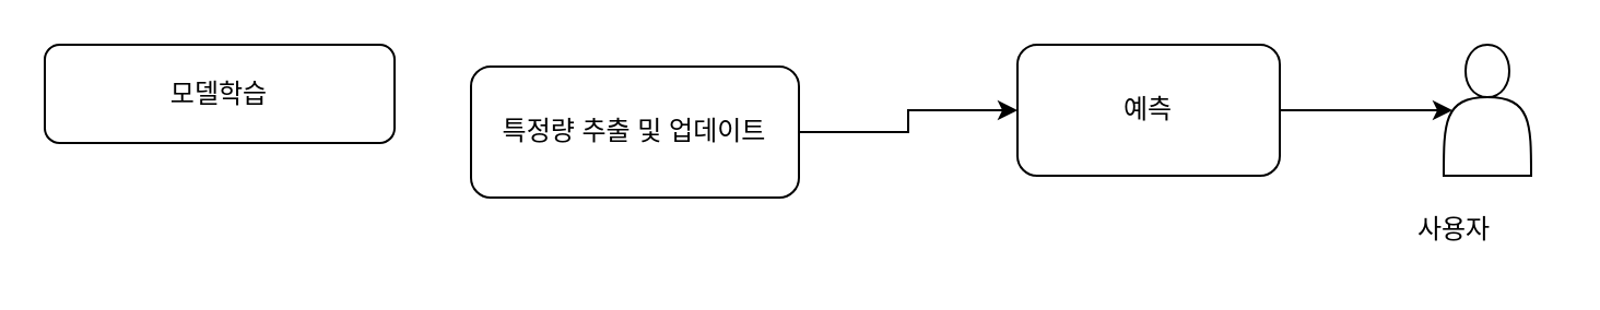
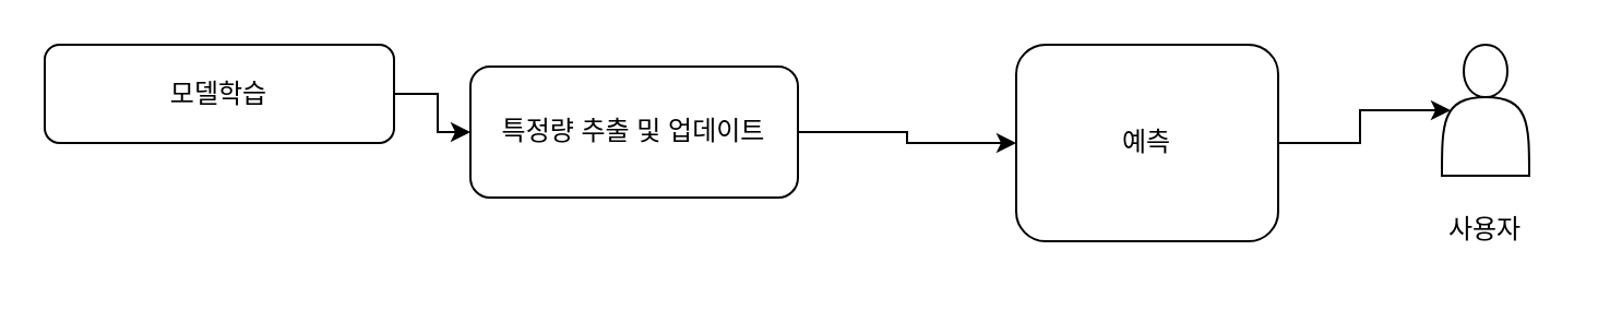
  <mxCell id="0" />
  <mxCell id="1" parent="0" />
+ <mxCell id="2" value="" style="edgeStyle=orthogonalEdgeStyle;rounded=0;orthogonalLoop=1;jettySize=auto;html=1;" edge="1" parent="1" source="3" target="5"><mxGeometry relative="1" as="geometry" /></mxCell>
  <mxCell id="3" value="모델학습" style="rounded=1;whiteSpace=wrap;html=1;" vertex="1" parent="1"><mxGeometry x="20" y="20" width="160" height="45" as="geometry" /></mxCell>
  <mxCell id="4" value="" style="edgeStyle=orthogonalEdgeStyle;rounded=0;orthogonalLoop=1;jettySize=auto;html=1;" edge="1" parent="1" source="5" target="6"><mxGeometry relative="1" as="geometry" /></mxCell>
  <mxCell id="5" value="특정량 추출 및 업데이트" style="whiteSpace=wrap;html=1;rounded=1;" vertex="1" parent="1"><mxGeometry x="215" y="30" width="150" height="60" as="geometry" /></mxCell>
- <mxCell id="6" value="예측" style="whiteSpace=wrap;html=1;rounded=1;" vertex="1" parent="1"><mxGeometry x="465" y="20" width="120" height="60" as="geometry" /></mxCell>
+ <mxCell id="6" value="예측" style="whiteSpace=wrap;html=1;rounded=1;" vertex="1" parent="1"><mxGeometry x="465" y="20" width="120" height="90" as="geometry" /></mxCell>
  <mxCell id="7" value="" style="shape=actor;whiteSpace=wrap;html=1;" vertex="1" parent="1"><mxGeometry y="20" width="40" height="60" as="geometry" x="660" /></mxCell>
  <mxCell id="8" style="edgeStyle=orthogonalEdgeStyle;rounded=0;orthogonalLoop=1;jettySize=auto;html=1;exitX=1;exitY=0.5;exitDx=0;exitDy=0;entryX=0.1;entryY=0.5;entryDx=0;entryDy=0;entryPerimeter=0;" edge="1" parent="1" source="6" target="7"><mxGeometry relative="1" as="geometry" /></mxCell>
- <mxCell id="9" value="사용자" style="text;html=1;strokeColor=none;fillColor=none;align=center;verticalAlign=middle;whiteSpace=wrap;rounded=0;" vertex="1" parent="1"><mxGeometry x="635" y="90" width="60" height="30" as="geometry" /></mxCell>
+ <mxCell id="9" value="사용자" style="text;html=1;strokeColor=none;fillColor=none;align=center;verticalAlign=middle;whiteSpace=wrap;rounded=0;" vertex="1" parent="1"><mxGeometry x="650" y="90" width="60" height="30" as="geometry" /></mxCell>
